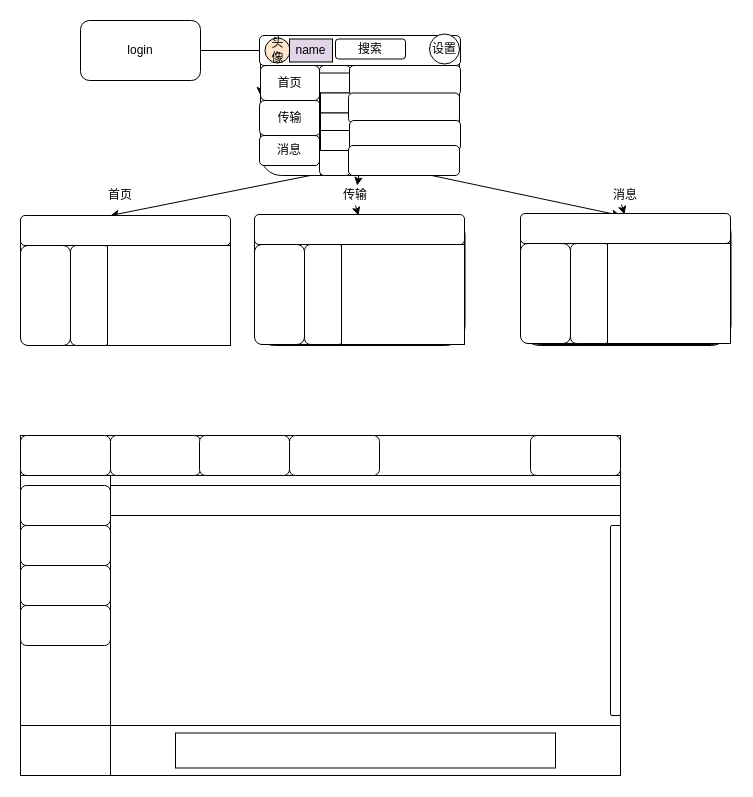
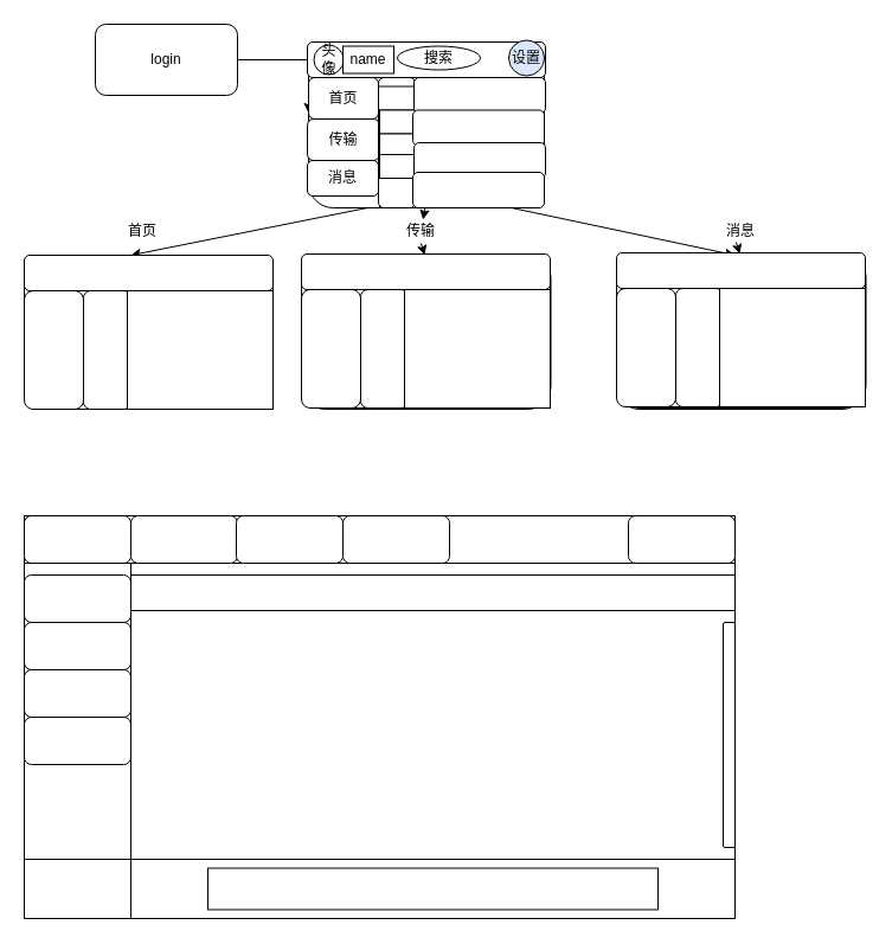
  <mxCell id="0" />
  <mxCell id="1" parent="0" />
  <mxCell id="2" style="edgeStyle=orthogonalEdgeStyle;rounded=0;orthogonalLoop=1;jettySize=auto;html=1;" parent="1" source="3" edge="1"><mxGeometry relative="1" as="geometry"><mxPoint x="260" y="95" as="targetPoint" /></mxGeometry></mxCell>
  <mxCell id="3" value="login" style="rounded=1;whiteSpace=wrap;html=1;" parent="1" vertex="1"><mxGeometry x="80" y="20" width="120" height="60" as="geometry" /></mxCell>
  <mxCell id="4" value="" style="rounded=1;whiteSpace=wrap;html=1;" parent="1" vertex="1"><mxGeometry x="260" y="35" width="199" height="140" as="geometry" /></mxCell>
  <mxCell id="5" value="" style="endArrow=none;html=1;exitX=0.208;exitY=1.003;exitDx=0;exitDy=0;exitPerimeter=0;" parent="1" source="6" edge="1"><mxGeometry width="50" height="50" relative="1" as="geometry"><mxPoint x="70" y="425" as="sourcePoint" /><mxPoint x="300" y="65" as="targetPoint" /><Array as="points"><mxPoint x="300" y="65" /></Array></mxGeometry></mxCell>
  <mxCell id="6" value="首页" style="rounded=1;whiteSpace=wrap;html=1;" parent="1" vertex="1"><mxGeometry x="260" y="65" width="59" height="35" as="geometry" /></mxCell>
  <mxCell id="7" value="" style="endArrow=none;html=1;" parent="1" edge="1"><mxGeometry width="50" height="50" relative="1" as="geometry"><mxPoint x="320" y="175" as="sourcePoint" /><mxPoint x="320" y="67" as="targetPoint" /><Array as="points" /></mxGeometry></mxCell>
  <mxCell id="8" value="传输" style="rounded=1;whiteSpace=wrap;html=1;" parent="1" vertex="1"><mxGeometry x="259" y="100" width="61" height="35" as="geometry" /></mxCell>
  <mxCell id="9" value="消息" style="rounded=1;whiteSpace=wrap;html=1;" parent="1" vertex="1"><mxGeometry x="259" y="135" width="60" height="30" as="geometry" /></mxCell>
  <mxCell id="10" value="" style="rounded=1;whiteSpace=wrap;html=1;" parent="1" vertex="1"><mxGeometry x="319" y="65" width="31" height="110" as="geometry" /></mxCell>
  <mxCell id="11" value="" style="rounded=0;whiteSpace=wrap;html=1;" parent="1" vertex="1"><mxGeometry x="319" y="72.5" width="30" height="20" as="geometry" /></mxCell>
  <mxCell id="12" value="" style="rounded=0;whiteSpace=wrap;html=1;" parent="1" vertex="1"><mxGeometry x="320" y="92.5" width="30" height="20" as="geometry" /></mxCell>
  <mxCell id="13" value="" style="rounded=0;whiteSpace=wrap;html=1;" parent="1" vertex="1"><mxGeometry x="320" y="112.5" width="30" height="20" as="geometry" /></mxCell>
  <mxCell id="14" value="" style="rounded=0;whiteSpace=wrap;html=1;" parent="1" vertex="1"><mxGeometry x="320" y="130" width="30" height="20" as="geometry" /></mxCell>
  <mxCell id="15" value="" style="rounded=1;whiteSpace=wrap;html=1;" parent="1" vertex="1"><mxGeometry x="349" y="65" width="111" height="30" as="geometry" /></mxCell>
  <mxCell id="16" value="" style="rounded=1;whiteSpace=wrap;html=1;" parent="1" vertex="1"><mxGeometry x="348" y="92.5" width="111" height="30" as="geometry" /></mxCell>
  <mxCell id="17" value="" style="rounded=1;whiteSpace=wrap;html=1;" parent="1" vertex="1"><mxGeometry x="349" y="120" width="111" height="30" as="geometry" /></mxCell>
  <mxCell id="18" value="" style="rounded=1;whiteSpace=wrap;html=1;" parent="1" vertex="1"><mxGeometry x="348" y="145" width="111" height="30" as="geometry" /></mxCell>
  <mxCell id="19" value="" style="rounded=1;whiteSpace=wrap;html=1;" parent="1" vertex="1"><mxGeometry x="259" y="35" width="201" height="30" as="geometry" /></mxCell>
- <mxCell id="20" value="头像" style="ellipse;whiteSpace=wrap;html=1;aspect=fixed;fillColor=#ffe6cc;" parent="1" vertex="1"><mxGeometry x="264.5" y="37.5" width="25" height="25" as="geometry" /></mxCell>
- <mxCell id="21" value="name" style="rounded=0;whiteSpace=wrap;html=1;fillColor=#e1d5e7;" parent="1" vertex="1"><mxGeometry x="289" y="38.5" width="43" height="23" as="geometry" /></mxCell>
- <mxCell id="22" value="搜索" style="rounded=1;whiteSpace=wrap;html=1;" parent="1" vertex="1"><mxGeometry x="335" y="38.5" width="70" height="20" as="geometry" /></mxCell>
- <mxCell id="23" value="设置" style="ellipse;whiteSpace=wrap;html=1;aspect=fixed;" parent="1" vertex="1"><mxGeometry x="429" y="33.5" width="30" height="30" as="geometry" /></mxCell>
+ <mxCell id="20" value="头像" style="ellipse;whiteSpace=wrap;html=1;aspect=fixed;" parent="1" vertex="1"><mxGeometry x="264.5" y="37.5" width="25" height="25" as="geometry" /></mxCell>
+ <mxCell id="21" value="name" style="rounded=0;whiteSpace=wrap;html=1;" parent="1" vertex="1"><mxGeometry x="289" y="38.5" width="43" height="23" as="geometry" /></mxCell>
+ <mxCell id="22" value="搜索" style="ellipse;whiteSpace=wrap;html=1;" parent="1" vertex="1"><mxGeometry x="335" y="38.5" width="70" height="20" as="geometry" /></mxCell>
+ <mxCell id="23" value="设置" style="ellipse;whiteSpace=wrap;html=1;aspect=fixed;fillColor=#dae8fc;" parent="1" vertex="1"><mxGeometry x="429" y="33.5" width="30" height="30" as="geometry" /></mxCell>
  <mxCell id="24" value="" style="endArrow=classic;html=1;exitX=0.25;exitY=1;exitDx=0;exitDy=0;" parent="1" source="4" edge="1"><mxGeometry width="50" height="50" relative="1" as="geometry"><mxPoint x="80" y="245" as="sourcePoint" /><mxPoint x="110" y="215" as="targetPoint" /></mxGeometry></mxCell>
  <mxCell id="25" value="" style="endArrow=classic;html=1;exitX=0.5;exitY=1;exitDx=0;exitDy=0;" parent="1" source="31" edge="1"><mxGeometry width="50" height="50" relative="1" as="geometry"><mxPoint x="80" y="295" as="sourcePoint" /><mxPoint x="358" y="215" as="targetPoint" /><Array as="points"><mxPoint x="358" y="215" /></Array></mxGeometry></mxCell>
  <mxCell id="26" value="" style="endArrow=classic;html=1;exitX=0.75;exitY=1;exitDx=0;exitDy=0;" parent="1" source="18" edge="1"><mxGeometry width="50" height="50" relative="1" as="geometry"><mxPoint x="80" y="295" as="sourcePoint" /><mxPoint x="620" y="215" as="targetPoint" /></mxGeometry></mxCell>
  <mxCell id="27" value="" style="rounded=1;whiteSpace=wrap;html=1;" parent="1" vertex="1"><mxGeometry x="20" y="215" width="210" height="130" as="geometry" /></mxCell>
  <mxCell id="28" value="" style="rounded=1;whiteSpace=wrap;html=1;" parent="1" vertex="1"><mxGeometry x="254.5" y="215" width="210" height="130" as="geometry" /></mxCell>
  <mxCell id="29" value="" style="rounded=1;whiteSpace=wrap;html=1;" parent="1" vertex="1"><mxGeometry x="520" y="215" width="210" height="130" as="geometry" /></mxCell>
  <mxCell id="30" value="首页" style="text;html=1;strokeColor=none;fillColor=none;align=center;verticalAlign=middle;whiteSpace=wrap;rounded=0;" parent="1" vertex="1"><mxGeometry x="100" y="185" width="40" height="20" as="geometry" /></mxCell>
  <mxCell id="31" value="传输" style="text;html=1;strokeColor=none;fillColor=none;align=center;verticalAlign=middle;whiteSpace=wrap;rounded=0;" parent="1" vertex="1"><mxGeometry x="335" y="185" width="40" height="20" as="geometry" /></mxCell>
  <mxCell id="32" value="" style="endArrow=classic;html=1;exitX=0.093;exitY=1;exitDx=0;exitDy=0;exitPerimeter=0;" parent="1" source="18" target="31" edge="1"><mxGeometry width="50" height="50" relative="1" as="geometry"><mxPoint x="358.323" y="175" as="sourcePoint" /><mxPoint x="358" y="215" as="targetPoint" /></mxGeometry></mxCell>
  <mxCell id="33" value="消息" style="text;html=1;strokeColor=none;fillColor=none;align=center;verticalAlign=middle;whiteSpace=wrap;rounded=0;" parent="1" vertex="1"><mxGeometry x="605" y="185" width="40" height="20" as="geometry" /></mxCell>
  <mxCell id="34" value="" style="rounded=1;whiteSpace=wrap;html=1;" parent="1" vertex="1"><mxGeometry x="20" y="245" width="50" height="100" as="geometry" /></mxCell>
  <mxCell id="35" value="" style="rounded=1;whiteSpace=wrap;html=1;" parent="1" vertex="1"><mxGeometry x="70" y="245" width="40" height="100" as="geometry" /></mxCell>
  <mxCell id="36" value="" style="rounded=1;whiteSpace=wrap;html=1;" parent="1" vertex="1"><mxGeometry x="20" y="215" width="210" height="30" as="geometry" /></mxCell>
  <mxCell id="37" value="" style="rounded=0;whiteSpace=wrap;html=1;" parent="1" vertex="1"><mxGeometry x="107" y="245" width="123" height="100" as="geometry" /></mxCell>
  <mxCell id="38" value="" style="rounded=1;whiteSpace=wrap;html=1;" parent="1" vertex="1"><mxGeometry x="254" y="214" width="210" height="130" as="geometry" /></mxCell>
  <mxCell id="39" value="" style="rounded=1;whiteSpace=wrap;html=1;" parent="1" vertex="1"><mxGeometry x="254" y="244" width="50" height="100" as="geometry" /></mxCell>
  <mxCell id="40" value="" style="rounded=1;whiteSpace=wrap;html=1;" parent="1" vertex="1"><mxGeometry x="304" y="244" width="40" height="100" as="geometry" /></mxCell>
  <mxCell id="41" value="" style="rounded=1;whiteSpace=wrap;html=1;" parent="1" vertex="1"><mxGeometry x="254" y="214" width="210" height="30" as="geometry" /></mxCell>
  <mxCell id="42" value="" style="rounded=0;whiteSpace=wrap;html=1;" parent="1" vertex="1"><mxGeometry x="341" y="244" width="123" height="100" as="geometry" /></mxCell>
  <mxCell id="43" value="" style="endArrow=classic;html=1;exitX=0.5;exitY=1;exitDx=0;exitDy=0;" parent="1" edge="1"><mxGeometry width="50" height="50" relative="1" as="geometry"><mxPoint x="621" y="204" as="sourcePoint" /><mxPoint x="624" y="214" as="targetPoint" /><Array as="points"><mxPoint x="624" y="214" /></Array></mxGeometry></mxCell>
  <mxCell id="44" value="" style="rounded=1;whiteSpace=wrap;html=1;" parent="1" vertex="1"><mxGeometry x="520.5" y="214" width="210" height="130" as="geometry" /></mxCell>
  <mxCell id="45" value="" style="rounded=1;whiteSpace=wrap;html=1;" parent="1" vertex="1"><mxGeometry x="520" y="213" width="210" height="130" as="geometry" /></mxCell>
  <mxCell id="46" value="" style="rounded=1;whiteSpace=wrap;html=1;" parent="1" vertex="1"><mxGeometry x="520" y="243" width="50" height="100" as="geometry" /></mxCell>
  <mxCell id="47" value="" style="rounded=1;whiteSpace=wrap;html=1;" parent="1" vertex="1"><mxGeometry x="570" y="243" width="40" height="100" as="geometry" /></mxCell>
  <mxCell id="48" value="" style="rounded=1;whiteSpace=wrap;html=1;" parent="1" vertex="1"><mxGeometry x="520" y="213" width="210" height="30" as="geometry" /></mxCell>
  <mxCell id="49" value="" style="rounded=0;whiteSpace=wrap;html=1;" parent="1" vertex="1"><mxGeometry x="607" y="243" width="123" height="100" as="geometry" /></mxCell>
  <mxCell id="50" value="" style="rounded=0;whiteSpace=wrap;html=1;" parent="1" vertex="1"><mxGeometry x="20" y="435" width="600" height="340" as="geometry" /></mxCell>
  <mxCell id="51" value="" style="rounded=0;whiteSpace=wrap;html=1;" parent="1" vertex="1"><mxGeometry x="20" y="435" width="600" height="40" as="geometry" /></mxCell>
  <mxCell id="52" value="" style="rounded=1;whiteSpace=wrap;html=1;" parent="1" vertex="1"><mxGeometry x="20" y="435" width="90" height="40" as="geometry" /></mxCell>
  <mxCell id="53" value="" style="rounded=1;whiteSpace=wrap;html=1;" parent="1" vertex="1"><mxGeometry x="110" y="435" width="90" height="40" as="geometry" /></mxCell>
  <mxCell id="54" value="" style="rounded=1;whiteSpace=wrap;html=1;" parent="1" vertex="1"><mxGeometry x="199" y="435" width="90" height="40" as="geometry" /></mxCell>
  <mxCell id="55" value="" style="rounded=1;whiteSpace=wrap;html=1;" parent="1" vertex="1"><mxGeometry x="289" y="435" width="90" height="40" as="geometry" /></mxCell>
  <mxCell id="56" value="" style="rounded=1;whiteSpace=wrap;html=1;" parent="1" vertex="1"><mxGeometry x="530" y="435" width="90" height="40" as="geometry" /></mxCell>
  <mxCell id="57" value="" style="rounded=0;whiteSpace=wrap;html=1;" parent="1" vertex="1"><mxGeometry x="20" y="475" width="90" height="300" as="geometry" /></mxCell>
  <mxCell id="58" value="" style="rounded=0;whiteSpace=wrap;html=1;" parent="1" vertex="1"><mxGeometry x="20" y="725" width="90" height="50" as="geometry" /></mxCell>
  <mxCell id="59" value="" style="rounded=1;whiteSpace=wrap;html=1;" parent="1" vertex="1"><mxGeometry x="20" y="485" width="90" height="40" as="geometry" /></mxCell>
  <mxCell id="60" value="" style="rounded=1;whiteSpace=wrap;html=1;" parent="1" vertex="1"><mxGeometry x="20" y="525" width="90" height="40" as="geometry" /></mxCell>
  <mxCell id="61" value="" style="rounded=1;whiteSpace=wrap;html=1;" parent="1" vertex="1"><mxGeometry x="20" y="565" width="90" height="40" as="geometry" /></mxCell>
  <mxCell id="62" value="" style="rounded=1;whiteSpace=wrap;html=1;" parent="1" vertex="1"><mxGeometry x="20" y="605" width="90" height="40" as="geometry" /></mxCell>
  <mxCell id="63" value="" style="rounded=0;whiteSpace=wrap;html=1;" parent="1" vertex="1"><mxGeometry x="110" y="485" width="510" height="290" as="geometry" /></mxCell>
  <mxCell id="64" value="" style="rounded=0;whiteSpace=wrap;html=1;" parent="1" vertex="1"><mxGeometry x="110" y="485" width="510" height="30" as="geometry" /></mxCell>
  <mxCell id="65" value="" style="rounded=0;whiteSpace=wrap;html=1;" parent="1" vertex="1"><mxGeometry x="110" y="515" width="510" height="210" as="geometry" /></mxCell>
  <mxCell id="66" value="" style="rounded=0;whiteSpace=wrap;html=1;" parent="1" vertex="1"><mxGeometry x="175" y="732.5" width="380" height="35" as="geometry" /></mxCell>
  <mxCell id="67" value="" style="rounded=1;whiteSpace=wrap;html=1;" parent="1" vertex="1"><mxGeometry x="610" y="525" width="10" height="190" as="geometry" /></mxCell>
